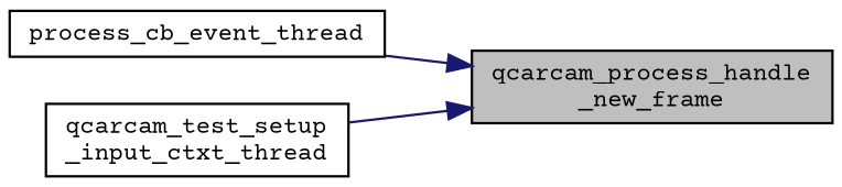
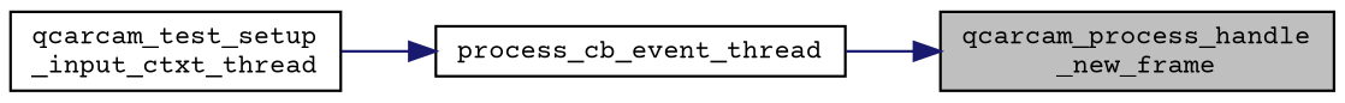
  digraph {
    fontname="Courier Prime"
    rankdir=RL
    node [color=black fillcolor=white fontname="Courier Prime" fontsize=10 shape=record style=filled]
    edge [color=midnightblue dir=back fontname="Courier Prime" fontsize=10 labelfontname=Helvetica labelfontsize=10 style=solid]
    n1 [fillcolor=grey75 fontcolor=black height=0.2 label="qcarcam_process_handle\l_new_frame" width=0.4]
    n2 [height=0.2 label=process_cb_event_thread width=0.4]
    n3 [height=0.2 label="qcarcam_test_setup\l_input_ctxt_thread" width=0.4]
    n1 -> n2
-   n1 -> n3
+   n2 -> n3
  }
